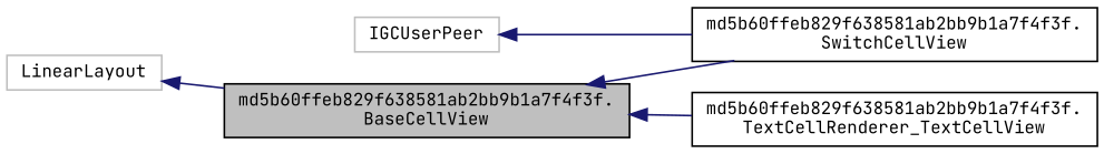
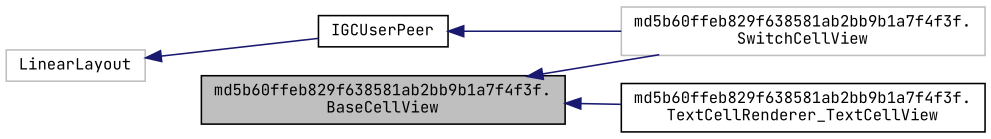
  digraph {
    fontname="JetBrains Mono"
    rankdir=LR
    node [color=black fillcolor=white fontname="JetBrains Mono" fontsize=10 shape=record style=filled]
    edge [color=midnightblue dir=back fontname="JetBrains Mono" fontsize=10 labelfontname=Helvetica labelfontsize=10 style=solid]
    n1 [fillcolor=grey75 fontcolor=black height=0.2 label="md5b60ffeb829f638581ab2bb9b1a7f4f3f.\lBaseCellView" width=0.4]
-   n2 [height=0.2 label="md5b60ffeb829f638581ab2bb9b1a7f4f3f.\lSwitchCellView" width=0.4]
+   n2 [color=grey75 height=0.2 label="md5b60ffeb829f638581ab2bb9b1a7f4f3f.\lSwitchCellView" width=0.4]
    n3 [height=0.2 label="md5b60ffeb829f638581ab2bb9b1a7f4f3f.\lTextCellRenderer_TextCellView" width=0.4]
    n4 [color=grey75 height=0.2 label=LinearLayout width=0.4]
-   n5 [color=grey75 height=0.2 label=IGCUserPeer width=0.4]
+   n5 [height=0.2 label=IGCUserPeer width=0.4]
    n1 -> n2
    n1 -> n3
-   n4 -> n1
+   n4 -> n5
    n5 -> n2
  }
